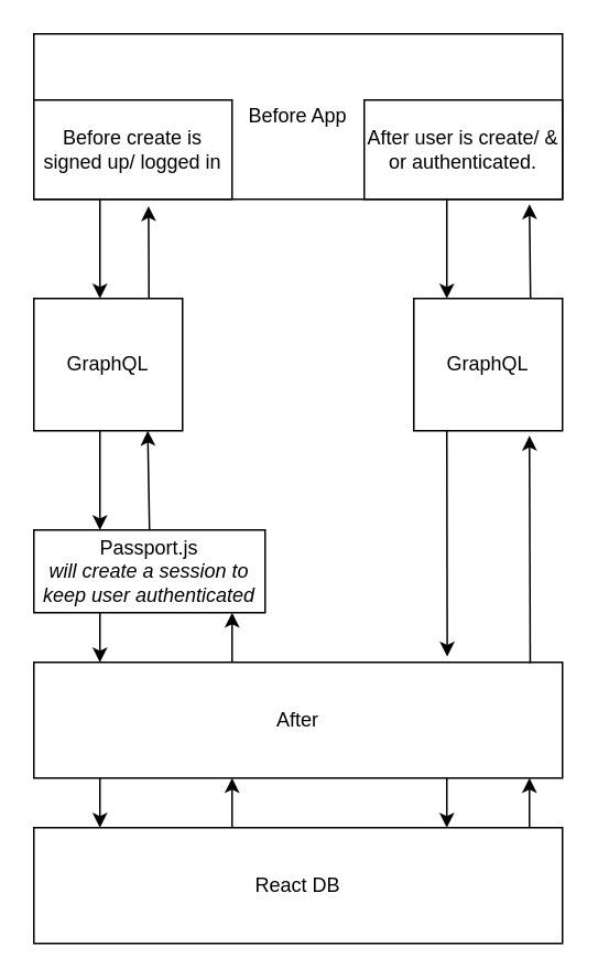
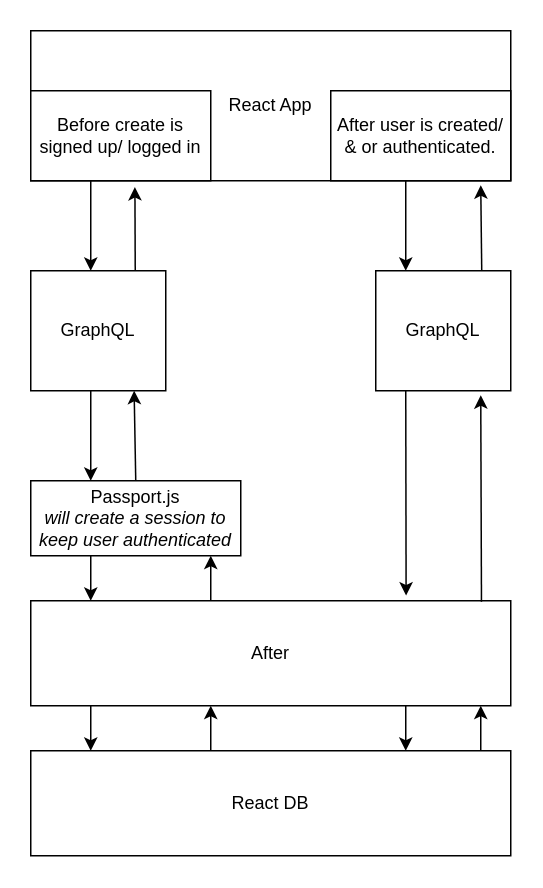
  <mxCell id="0" />
  <mxCell id="1" parent="0" />
- <mxCell id="2" value="Before App" style="rounded=0;whiteSpace=wrap;html=1;" vertex="1" parent="1"><mxGeometry x="20" y="20" width="320" height="100" as="geometry" /></mxCell>
+ <mxCell id="2" value="React App" style="rounded=0;whiteSpace=wrap;html=1;" vertex="1" parent="1"><mxGeometry x="20" y="20" width="320" height="100" as="geometry" /></mxCell>
  <mxCell id="3" value="GraphQL&lt;br&gt;" style="rounded=0;whiteSpace=wrap;html=1;" vertex="1" parent="1"><mxGeometry x="250" y="180" width="90" height="80" as="geometry" /></mxCell>
  <mxCell id="4" value="GraphQL" style="rounded=0;whiteSpace=wrap;html=1;" vertex="1" parent="1"><mxGeometry x="20" y="180" width="90" height="80" as="geometry" /></mxCell>
  <mxCell id="5" style="edgeStyle=orthogonalEdgeStyle;rounded=0;orthogonalLoop=1;jettySize=auto;html=1;exitX=0.5;exitY=1;exitDx=0;exitDy=0;" edge="1" parent="1" source="2" target="2"><mxGeometry relative="1" as="geometry" /></mxCell>
  <mxCell id="6" value="After" style="rounded=0;whiteSpace=wrap;html=1;" vertex="1" parent="1"><mxGeometry x="20" y="400" width="320" height="70" as="geometry" /></mxCell>
  <mxCell id="7" value="React DB" style="rounded=0;whiteSpace=wrap;html=1;" vertex="1" parent="1"><mxGeometry x="20" y="500" width="320" height="70" as="geometry" /></mxCell>
  <mxCell id="8" value="Passport.js&lt;br&gt;&lt;i&gt;will create a session to keep user authenticated&lt;/i&gt;" style="rounded=0;whiteSpace=wrap;html=1;" vertex="1" parent="1"><mxGeometry x="20" y="320" width="140" height="50" as="geometry" /></mxCell>
  <mxCell id="9" value="" style="endArrow=classic;html=1;rounded=0;entryX=0.5;entryY=0;entryDx=0;entryDy=0;" edge="1" parent="1"><mxGeometry width="50" height="50" relative="1" as="geometry"><mxPoint x="60" y="120" as="sourcePoint" /><mxPoint x="60" y="180" as="targetPoint" /><Array as="points"><mxPoint x="60" y="150" /></Array></mxGeometry></mxCell>
  <mxCell id="10" value="" style="endArrow=classic;html=1;rounded=0;entryX=0.5;entryY=0;entryDx=0;entryDy=0;" edge="1" parent="1"><mxGeometry width="50" height="50" relative="1" as="geometry"><mxPoint x="60" y="260" as="sourcePoint" /><mxPoint x="60" y="320" as="targetPoint" /></mxGeometry></mxCell>
  <mxCell id="11" value="" style="endArrow=classic;html=1;rounded=0;" edge="1" parent="1"><mxGeometry width="50" height="50" relative="1" as="geometry"><mxPoint x="60" y="370" as="sourcePoint" /><mxPoint x="60" y="400" as="targetPoint" /></mxGeometry></mxCell>
  <mxCell id="12" value="" style="endArrow=classic;html=1;rounded=0;" edge="1" parent="1"><mxGeometry width="50" height="50" relative="1" as="geometry"><mxPoint x="60" y="470" as="sourcePoint" /><mxPoint x="60" y="500" as="targetPoint" /></mxGeometry></mxCell>
  <mxCell id="13" value="" style="endArrow=classic;html=1;rounded=0;entryX=0.5;entryY=0;entryDx=0;entryDy=0;" edge="1" parent="1"><mxGeometry width="50" height="50" relative="1" as="geometry"><mxPoint x="270" y="120" as="sourcePoint" /><mxPoint x="270" y="180" as="targetPoint" /><Array as="points"><mxPoint x="270" y="150" /></Array></mxGeometry></mxCell>
  <mxCell id="14" value="" style="endArrow=classic;html=1;rounded=0;entryX=0.782;entryY=-0.05;entryDx=0;entryDy=0;entryPerimeter=0;" edge="1" parent="1" target="6"><mxGeometry width="50" height="50" relative="1" as="geometry"><mxPoint x="270" y="260" as="sourcePoint" /><mxPoint x="270" y="320" as="targetPoint" /></mxGeometry></mxCell>
  <mxCell id="15" value="" style="endArrow=classic;html=1;rounded=0;" edge="1" parent="1"><mxGeometry width="50" height="50" relative="1" as="geometry"><mxPoint x="270" y="470" as="sourcePoint" /><mxPoint x="270" y="500" as="targetPoint" /></mxGeometry></mxCell>
  <mxCell id="16" value="" style="endArrow=classic;html=1;rounded=0;" edge="1" parent="1"><mxGeometry width="50" height="50" relative="1" as="geometry"><mxPoint x="140" y="500" as="sourcePoint" /><mxPoint x="140" y="470" as="targetPoint" /></mxGeometry></mxCell>
  <mxCell id="17" value="" style="endArrow=classic;html=1;rounded=0;" edge="1" parent="1"><mxGeometry width="50" height="50" relative="1" as="geometry"><mxPoint x="140" y="400" as="sourcePoint" /><mxPoint x="140" y="370" as="targetPoint" /></mxGeometry></mxCell>
  <mxCell id="18" value="" style="endArrow=classic;html=1;rounded=0;entryX=0.75;entryY=1;entryDx=0;entryDy=0;exitX=0.5;exitY=0;exitDx=0;exitDy=0;" edge="1" parent="1" source="8"><mxGeometry width="50" height="50" relative="1" as="geometry"><mxPoint x="80" y="310" as="sourcePoint" /><mxPoint x="88.92" y="260" as="targetPoint" /></mxGeometry></mxCell>
  <mxCell id="19" value="" style="endArrow=classic;html=1;rounded=0;entryX=0.217;entryY=1.042;entryDx=0;entryDy=0;entryPerimeter=0;" edge="1" parent="1" target="2"><mxGeometry width="50" height="50" relative="1" as="geometry"><mxPoint x="89.66" y="180" as="sourcePoint" /><mxPoint x="89.66" y="150" as="targetPoint" /></mxGeometry></mxCell>
  <mxCell id="20" value="" style="endArrow=classic;html=1;rounded=0;entryX=0.217;entryY=1.042;entryDx=0;entryDy=0;entryPerimeter=0;" edge="1" parent="1"><mxGeometry width="50" height="50" relative="1" as="geometry"><mxPoint x="320.66" y="180" as="sourcePoint" /><mxPoint x="320" y="123" as="targetPoint" /></mxGeometry></mxCell>
  <mxCell id="21" value="" style="endArrow=classic;html=1;rounded=0;entryX=0.217;entryY=1.042;entryDx=0;entryDy=0;entryPerimeter=0;exitX=0.939;exitY=0.009;exitDx=0;exitDy=0;exitPerimeter=0;" edge="1" parent="1" source="6"><mxGeometry width="50" height="50" relative="1" as="geometry"><mxPoint x="320.66" y="320" as="sourcePoint" /><mxPoint x="320" y="263" as="targetPoint" /></mxGeometry></mxCell>
  <mxCell id="22" value="" style="endArrow=classic;html=1;rounded=0;" edge="1" parent="1"><mxGeometry width="50" height="50" relative="1" as="geometry"><mxPoint x="320" y="500" as="sourcePoint" /><mxPoint x="320" y="470" as="targetPoint" /></mxGeometry></mxCell>
  <mxCell id="23" value="Before create is signed up/ logged in" style="rounded=0;whiteSpace=wrap;html=1;" vertex="1" parent="1"><mxGeometry x="20" y="60" width="120" height="60" as="geometry" /></mxCell>
- <mxCell id="24" value="After user is create/ &amp;amp; or authenticated." style="rounded=0;whiteSpace=wrap;html=1;" vertex="1" parent="1"><mxGeometry x="220" y="60" width="120" height="60" as="geometry" /></mxCell>
+ <mxCell id="24" value="After user is created/ &amp;amp; or authenticated." style="rounded=0;whiteSpace=wrap;html=1;" vertex="1" parent="1"><mxGeometry x="220" y="60" width="120" height="60" as="geometry" /></mxCell>
